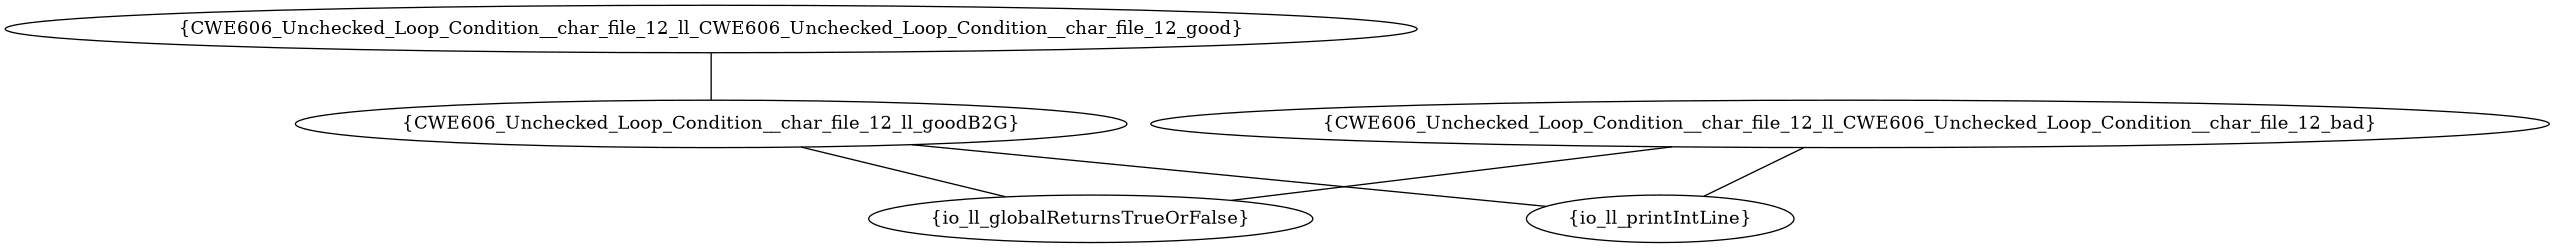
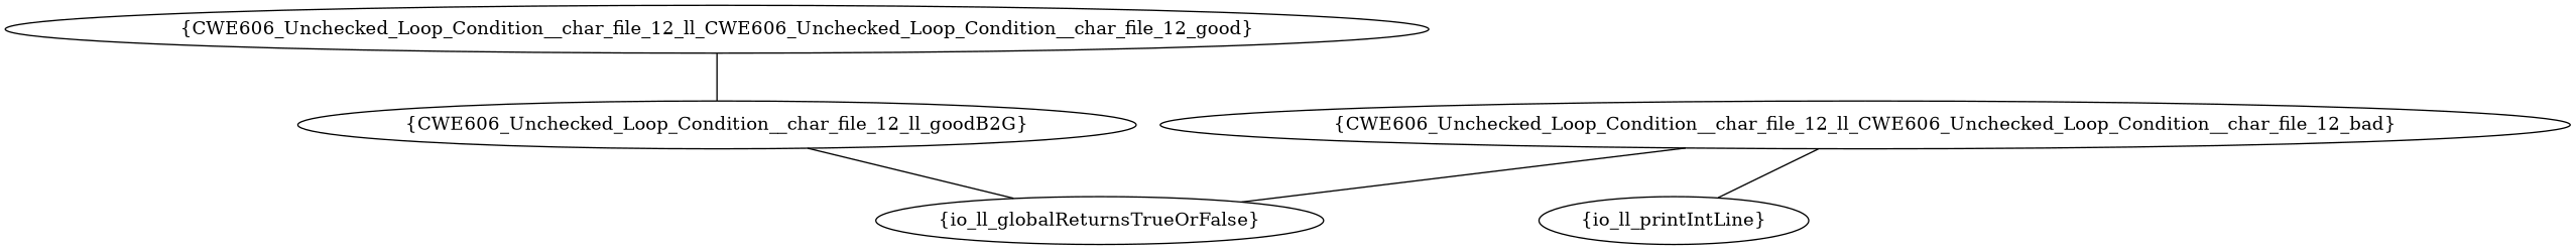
  graph {
    n1 [label="{CWE606_Unchecked_Loop_Condition__char_file_12_ll_goodB2G}"]
    n2 [label="{io_ll_globalReturnsTrueOrFalse}"]
    n3 [label="{io_ll_printIntLine}"]
    n4 [label="{CWE606_Unchecked_Loop_Condition__char_file_12_ll_CWE606_Unchecked_Loop_Condition__char_file_12_good}"]
    n5 [label="{CWE606_Unchecked_Loop_Condition__char_file_12_ll_CWE606_Unchecked_Loop_Condition__char_file_12_bad}"]
    n1 -- n2
-   n1 -- n3
    n4 -- n1
    n5 -- n2
    n5 -- n3
  }
